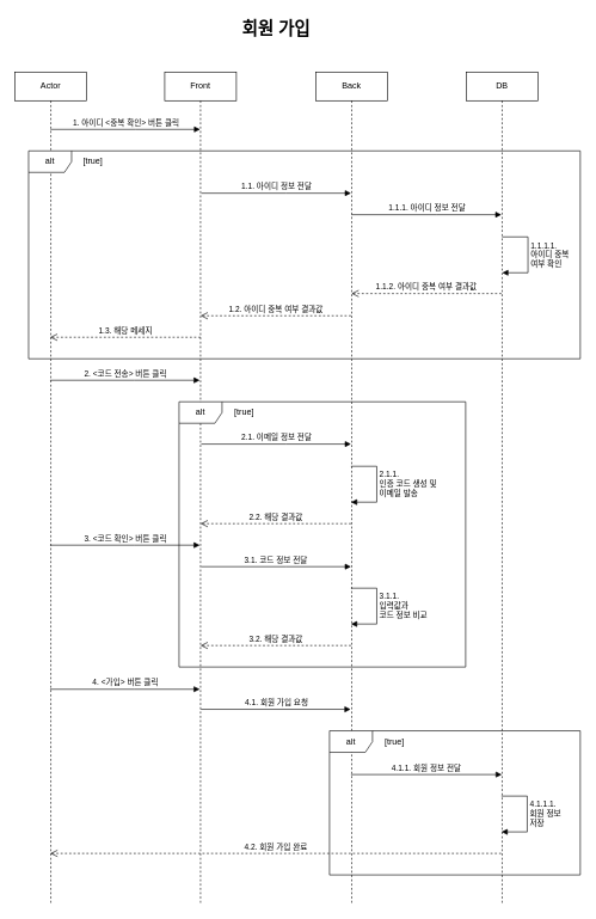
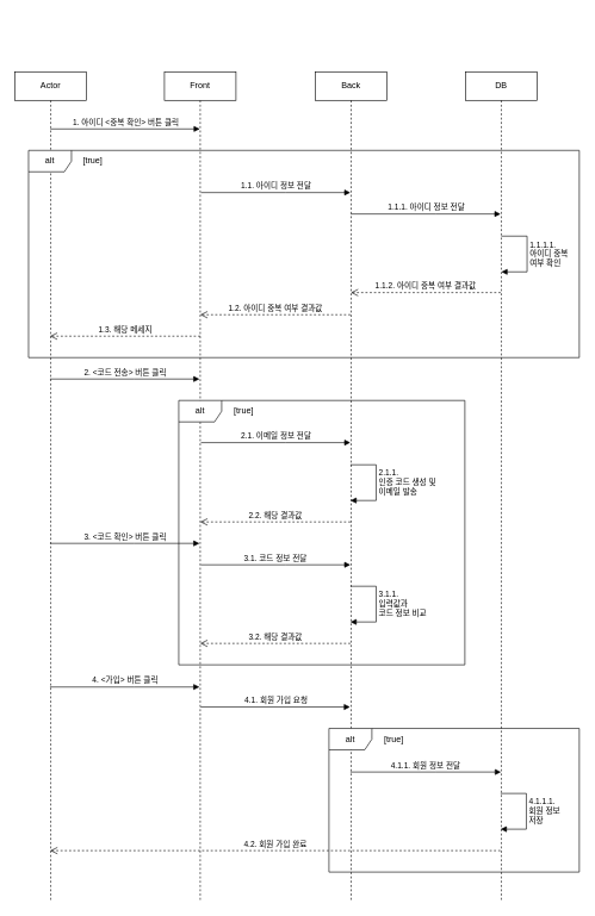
  <mxCell id="0" />
  <mxCell id="1" parent="0" />
  <mxCell id="2" value="Actor" style="shape=umlLifeline;perimeter=lifelinePerimeter;whiteSpace=wrap;html=1;container=0;dropTarget=0;collapsible=0;recursiveResize=0;outlineConnect=0;portConstraint=eastwest;newEdgeStyle={&quot;edgeStyle&quot;:&quot;elbowEdgeStyle&quot;,&quot;elbow&quot;:&quot;vertical&quot;,&quot;curved&quot;:0,&quot;rounded&quot;:0};flipH=0;" parent="1" vertex="1"><mxGeometry x="20" y="100" width="100" height="1160" as="geometry" /></mxCell>
  <mxCell id="3" value="Front" style="shape=umlLifeline;perimeter=lifelinePerimeter;whiteSpace=wrap;html=1;container=0;dropTarget=0;collapsible=0;recursiveResize=0;outlineConnect=0;portConstraint=eastwest;newEdgeStyle={&quot;edgeStyle&quot;:&quot;elbowEdgeStyle&quot;,&quot;elbow&quot;:&quot;vertical&quot;,&quot;curved&quot;:0,&quot;rounded&quot;:0};flipH=0;" parent="1" vertex="1"><mxGeometry x="229" y="100" width="100" height="1160" as="geometry" /></mxCell>
  <mxCell id="4" value="1. 아이디 &amp;lt;중복 확인&amp;gt; 버튼 클릭" style="html=1;verticalAlign=bottom;endArrow=block;edgeStyle=elbowEdgeStyle;elbow=vertical;curved=0;rounded=0;" parent="1" source="2" target="3" edge="1"><mxGeometry relative="1" as="geometry"><mxPoint x="103" y="180" as="sourcePoint" /><Array as="points"><mxPoint x="188" y="180" /></Array><mxPoint x="273" y="180" as="targetPoint" /></mxGeometry></mxCell>
  <mxCell id="5" value="Back" style="shape=umlLifeline;perimeter=lifelinePerimeter;whiteSpace=wrap;html=1;container=0;dropTarget=0;collapsible=0;recursiveResize=0;outlineConnect=0;portConstraint=eastwest;newEdgeStyle={&quot;edgeStyle&quot;:&quot;elbowEdgeStyle&quot;,&quot;elbow&quot;:&quot;vertical&quot;,&quot;curved&quot;:0,&quot;rounded&quot;:0};" parent="1" vertex="1"><mxGeometry x="440" y="100" width="100" height="1160" as="geometry" /></mxCell>
  <mxCell id="6" value="DB" style="shape=umlLifeline;perimeter=lifelinePerimeter;whiteSpace=wrap;html=1;container=0;dropTarget=0;collapsible=0;recursiveResize=0;outlineConnect=0;portConstraint=eastwest;newEdgeStyle={&quot;edgeStyle&quot;:&quot;elbowEdgeStyle&quot;,&quot;elbow&quot;:&quot;vertical&quot;,&quot;curved&quot;:0,&quot;rounded&quot;:0};" parent="1" vertex="1"><mxGeometry x="650" y="100" width="100" height="1160" as="geometry" /></mxCell>
  <mxCell id="7" value="1.1.2. 아이디 중복 여부 결과값" style="html=1;verticalAlign=bottom;endArrow=open;dashed=1;endSize=8;edgeStyle=elbowEdgeStyle;elbow=vertical;curved=0;rounded=0;" parent="1" edge="1"><mxGeometry relative="1" as="geometry"><mxPoint x="489.667" y="409" as="targetPoint" /><Array as="points"><mxPoint x="624" y="409" /></Array><mxPoint x="699" y="409" as="sourcePoint" /></mxGeometry></mxCell>
- <mxCell id="8" value="회원 가입" style="text;strokeColor=none;fillColor=none;html=1;fontSize=24;fontStyle=1;verticalAlign=middle;align=center;" parent="1" vertex="1"><mxGeometry x="334" width="100" height="40" as="geometry" y="20" /></mxCell>
  <mxCell id="9" value="alt" style="shape=umlFrame;whiteSpace=wrap;html=1;pointerEvents=0;" parent="1" vertex="1"><mxGeometry x="39" y="210" width="770" height="290" as="geometry" /></mxCell>
  <mxCell id="10" value="[true]" style="text;html=1;strokeColor=none;fillColor=none;align=center;verticalAlign=middle;whiteSpace=wrap;rounded=0;" parent="1" vertex="1"><mxGeometry x="99" y="210" width="60" height="30" as="geometry" /></mxCell>
  <mxCell id="11" value="1.1. 아이디 정보 전달" style="html=1;verticalAlign=bottom;endArrow=block;edgeStyle=elbowEdgeStyle;elbow=vertical;curved=0;rounded=0;" parent="1" edge="1"><mxGeometry relative="1" as="geometry"><mxPoint x="280" y="269" as="sourcePoint" /><Array as="points"><mxPoint x="398" y="269" /></Array><mxPoint x="489" y="269" as="targetPoint" /></mxGeometry></mxCell>
  <mxCell id="12" value="1.1.1. 아이디 정보 전달" style="html=1;verticalAlign=bottom;endArrow=block;edgeStyle=elbowEdgeStyle;elbow=vertical;curved=0;rounded=0;" parent="1" edge="1"><mxGeometry relative="1" as="geometry"><mxPoint x="489.667" y="299" as="sourcePoint" /><Array as="points"><mxPoint x="608" y="299" /></Array><mxPoint x="699" y="299" as="targetPoint" /></mxGeometry></mxCell>
  <mxCell id="13" value="1.1.1.1.&lt;br style=&quot;border-color: var(--border-color); text-align: center; background-color: rgb(251, 251, 251);&quot;&gt;&lt;span style=&quot;text-align: center; background-color: rgb(251, 251, 251);&quot;&gt;아이디 중복 &lt;br&gt;여부 확인&lt;/span&gt;" style="html=1;align=left;spacingLeft=2;endArrow=block;rounded=0;edgeStyle=orthogonalEdgeStyle;curved=0;rounded=0;" parent="1" edge="1"><mxGeometry relative="1" as="geometry"><mxPoint x="700" y="330" as="sourcePoint" /><Array as="points"><mxPoint x="700" y="330" /><mxPoint x="736" y="330" /><mxPoint x="736" y="380" /></Array><mxPoint x="700" y="380" as="targetPoint" /></mxGeometry></mxCell>
  <mxCell id="14" value="1.3. 해당 메세지" style="html=1;verticalAlign=bottom;endArrow=open;dashed=1;endSize=8;edgeStyle=elbowEdgeStyle;elbow=vertical;curved=0;rounded=0;" parent="1" edge="1"><mxGeometry relative="1" as="geometry"><mxPoint x="69" y="470" as="targetPoint" /><Array as="points"><mxPoint x="204" y="470" /></Array><mxPoint x="279" y="470" as="sourcePoint" /></mxGeometry></mxCell>
  <mxCell id="15" value="2. &amp;lt;코드 전송&amp;gt; 버튼 클릭" style="html=1;verticalAlign=bottom;endArrow=block;edgeStyle=elbowEdgeStyle;elbow=vertical;curved=0;rounded=0;" parent="1" edge="1"><mxGeometry relative="1" as="geometry"><mxPoint x="69" y="530" as="sourcePoint" /><Array as="points"><mxPoint x="187" y="530" /></Array><mxPoint x="278" y="530" as="targetPoint" /></mxGeometry></mxCell>
  <mxCell id="16" value="alt" style="shape=umlFrame;whiteSpace=wrap;html=1;pointerEvents=0;" parent="1" vertex="1"><mxGeometry x="249" y="560" width="400" height="370" as="geometry" /></mxCell>
  <mxCell id="17" value="[true]" style="text;html=1;strokeColor=none;fillColor=none;align=center;verticalAlign=middle;whiteSpace=wrap;rounded=0;" parent="1" vertex="1"><mxGeometry x="310" y="560" width="60" height="30" as="geometry" /></mxCell>
  <mxCell id="18" value="2.1. 이메일 정보 전달" style="html=1;verticalAlign=bottom;endArrow=block;edgeStyle=elbowEdgeStyle;elbow=vertical;curved=0;rounded=0;" parent="1" edge="1"><mxGeometry relative="1" as="geometry"><mxPoint x="280" y="619" as="sourcePoint" /><Array as="points"><mxPoint x="398" y="619" /></Array><mxPoint x="489" y="619" as="targetPoint" /></mxGeometry></mxCell>
  <mxCell id="19" value="2.1.1.&lt;br style=&quot;border-color: var(--border-color); text-align: center; background-color: rgb(251, 251, 251);&quot;&gt;&lt;span style=&quot;text-align: center; background-color: rgb(251, 251, 251);&quot;&gt;인증 코드 생성 및&lt;br&gt;이메일 발송&lt;/span&gt;" style="html=1;align=left;spacingLeft=2;endArrow=block;rounded=0;edgeStyle=orthogonalEdgeStyle;curved=0;rounded=0;" parent="1" edge="1"><mxGeometry x="-0.003" relative="1" as="geometry"><mxPoint x="489" y="650" as="sourcePoint" /><Array as="points"><mxPoint x="489" y="650" /><mxPoint x="525" y="650" /><mxPoint x="525" y="700" /></Array><mxPoint x="489" y="700" as="targetPoint" /><mxPoint as="offset" /></mxGeometry></mxCell>
  <mxCell id="20" value="2.2. 해당 결과값" style="html=1;verticalAlign=bottom;endArrow=open;dashed=1;endSize=8;edgeStyle=elbowEdgeStyle;elbow=vertical;curved=0;rounded=0;" parent="1" edge="1"><mxGeometry relative="1" as="geometry"><mxPoint x="279" y="730" as="targetPoint" /><Array as="points"><mxPoint x="414" y="730" /></Array><mxPoint x="489" y="730" as="sourcePoint" /></mxGeometry></mxCell>
  <mxCell id="21" value="3. &amp;lt;코드 확인&amp;gt; 버튼 클릭" style="html=1;verticalAlign=bottom;endArrow=block;edgeStyle=elbowEdgeStyle;elbow=vertical;curved=0;rounded=0;" parent="1" edge="1"><mxGeometry relative="1" as="geometry"><mxPoint x="69" y="760" as="sourcePoint" /><Array as="points"><mxPoint x="187" y="760" /></Array><mxPoint x="278" y="760" as="targetPoint" /></mxGeometry></mxCell>
  <mxCell id="22" value="3.1. 코드 정보 전달" style="html=1;verticalAlign=bottom;endArrow=block;edgeStyle=elbowEdgeStyle;elbow=vertical;curved=0;rounded=0;" parent="1" edge="1"><mxGeometry x="-0.003" relative="1" as="geometry"><mxPoint x="280" y="790" as="sourcePoint" /><Array as="points"><mxPoint x="398" y="790" /></Array><mxPoint x="489" y="790" as="targetPoint" /><mxPoint as="offset" /></mxGeometry></mxCell>
  <mxCell id="23" value="4.1.1.1.&lt;br style=&quot;border-color: var(--border-color); text-align: center; background-color: rgb(251, 251, 251);&quot;&gt;&lt;span style=&quot;text-align: center; background-color: rgb(251, 251, 251);&quot;&gt;회원 정보&lt;br&gt;저장&lt;/span&gt;" style="html=1;align=left;spacingLeft=2;endArrow=block;rounded=0;edgeStyle=orthogonalEdgeStyle;curved=0;rounded=0;" parent="1" edge="1"><mxGeometry x="-0.003" relative="1" as="geometry"><mxPoint x="699" y="1110" as="sourcePoint" /><Array as="points"><mxPoint x="699" y="1110" /><mxPoint x="735" y="1110" /><mxPoint x="735" y="1160" /></Array><mxPoint x="699" y="1160" as="targetPoint" /><mxPoint as="offset" /></mxGeometry></mxCell>
  <mxCell id="24" value="3.2. 해당 결과값" style="html=1;verticalAlign=bottom;endArrow=open;dashed=1;endSize=8;edgeStyle=elbowEdgeStyle;elbow=horizontal;curved=0;rounded=0;" parent="1" edge="1"><mxGeometry relative="1" as="geometry"><mxPoint x="279" y="900" as="targetPoint" /><Array as="points"><mxPoint x="414" y="900" /></Array><mxPoint x="489" y="900" as="sourcePoint" /></mxGeometry></mxCell>
  <mxCell id="25" value="4. &amp;lt;가입&amp;gt; 버튼 클릭" style="html=1;verticalAlign=bottom;endArrow=block;edgeStyle=elbowEdgeStyle;elbow=vertical;curved=0;rounded=0;" parent="1" edge="1"><mxGeometry relative="1" as="geometry"><mxPoint x="69" y="961" as="sourcePoint" /><Array as="points"><mxPoint x="187" y="961" /></Array><mxPoint x="278" y="961" as="targetPoint" /></mxGeometry></mxCell>
  <mxCell id="26" value="4.1. 회원 가입 요청" style="html=1;verticalAlign=bottom;endArrow=block;edgeStyle=elbowEdgeStyle;elbow=horizontal;curved=0;rounded=0;" parent="1" edge="1"><mxGeometry relative="1" as="geometry"><mxPoint x="279.5" y="989" as="sourcePoint" /><Array as="points"><mxPoint x="397.5" y="989" /></Array><mxPoint x="488.5" y="989" as="targetPoint" /></mxGeometry></mxCell>
  <mxCell id="27" value="4.1.1. 회원 정보 전달" style="html=1;verticalAlign=bottom;endArrow=block;edgeStyle=elbowEdgeStyle;elbow=vertical;curved=0;rounded=0;" parent="1" edge="1"><mxGeometry x="0.001" relative="1" as="geometry"><mxPoint x="489" y="1080" as="sourcePoint" /><Array as="points"><mxPoint x="609" y="1080" /></Array><mxPoint x="699.5" y="1080" as="targetPoint" /><mxPoint as="offset" /></mxGeometry></mxCell>
  <mxCell id="28" value="4.2. 회원 가입 완료" style="html=1;verticalAlign=bottom;endArrow=open;dashed=1;endSize=8;edgeStyle=elbowEdgeStyle;elbow=vertical;curved=0;rounded=0;" parent="1" edge="1"><mxGeometry x="0.0" relative="1" as="geometry"><mxPoint x="69.31" y="1190" as="targetPoint" /><Array as="points"><mxPoint x="623.68" y="1190" /></Array><mxPoint x="698.68" y="1190" as="sourcePoint" /><mxPoint as="offset" /></mxGeometry></mxCell>
  <mxCell id="29" value="3.1.1.&lt;br style=&quot;border-color: var(--border-color); text-align: center; background-color: rgb(251, 251, 251);&quot;&gt;&lt;span style=&quot;text-align: center; background-color: rgb(251, 251, 251);&quot;&gt;입력값과 &lt;br&gt;코드 정보 비교&lt;/span&gt;" style="html=1;align=left;spacingLeft=2;endArrow=block;rounded=0;edgeStyle=orthogonalEdgeStyle;curved=0;rounded=0;" parent="1" edge="1"><mxGeometry x="-0.003" relative="1" as="geometry"><mxPoint x="489" y="820" as="sourcePoint" /><Array as="points"><mxPoint x="489" y="820" /><mxPoint x="525" y="820" /><mxPoint x="525" y="870" /></Array><mxPoint x="489" y="870" as="targetPoint" /><mxPoint as="offset" /></mxGeometry></mxCell>
  <mxCell id="30" value="1.2. 아이디 중복 여부 결과값" style="html=1;verticalAlign=bottom;endArrow=open;dashed=1;endSize=8;edgeStyle=elbowEdgeStyle;elbow=vertical;curved=0;rounded=0;" parent="1" edge="1"><mxGeometry relative="1" as="geometry"><mxPoint x="279" y="440" as="targetPoint" /><Array as="points"><mxPoint x="414" y="440" /></Array><mxPoint x="489" y="440" as="sourcePoint" /></mxGeometry></mxCell>
  <mxCell id="31" value="alt" style="shape=umlFrame;whiteSpace=wrap;html=1;pointerEvents=0;" parent="1" vertex="1"><mxGeometry x="459" y="1019" width="350" height="201" as="geometry" /></mxCell>
  <mxCell id="32" value="[true]" style="text;html=1;strokeColor=none;fillColor=none;align=center;verticalAlign=middle;whiteSpace=wrap;rounded=0;" parent="1" vertex="1"><mxGeometry x="520" y="1019" width="60" height="30" as="geometry" /></mxCell>
